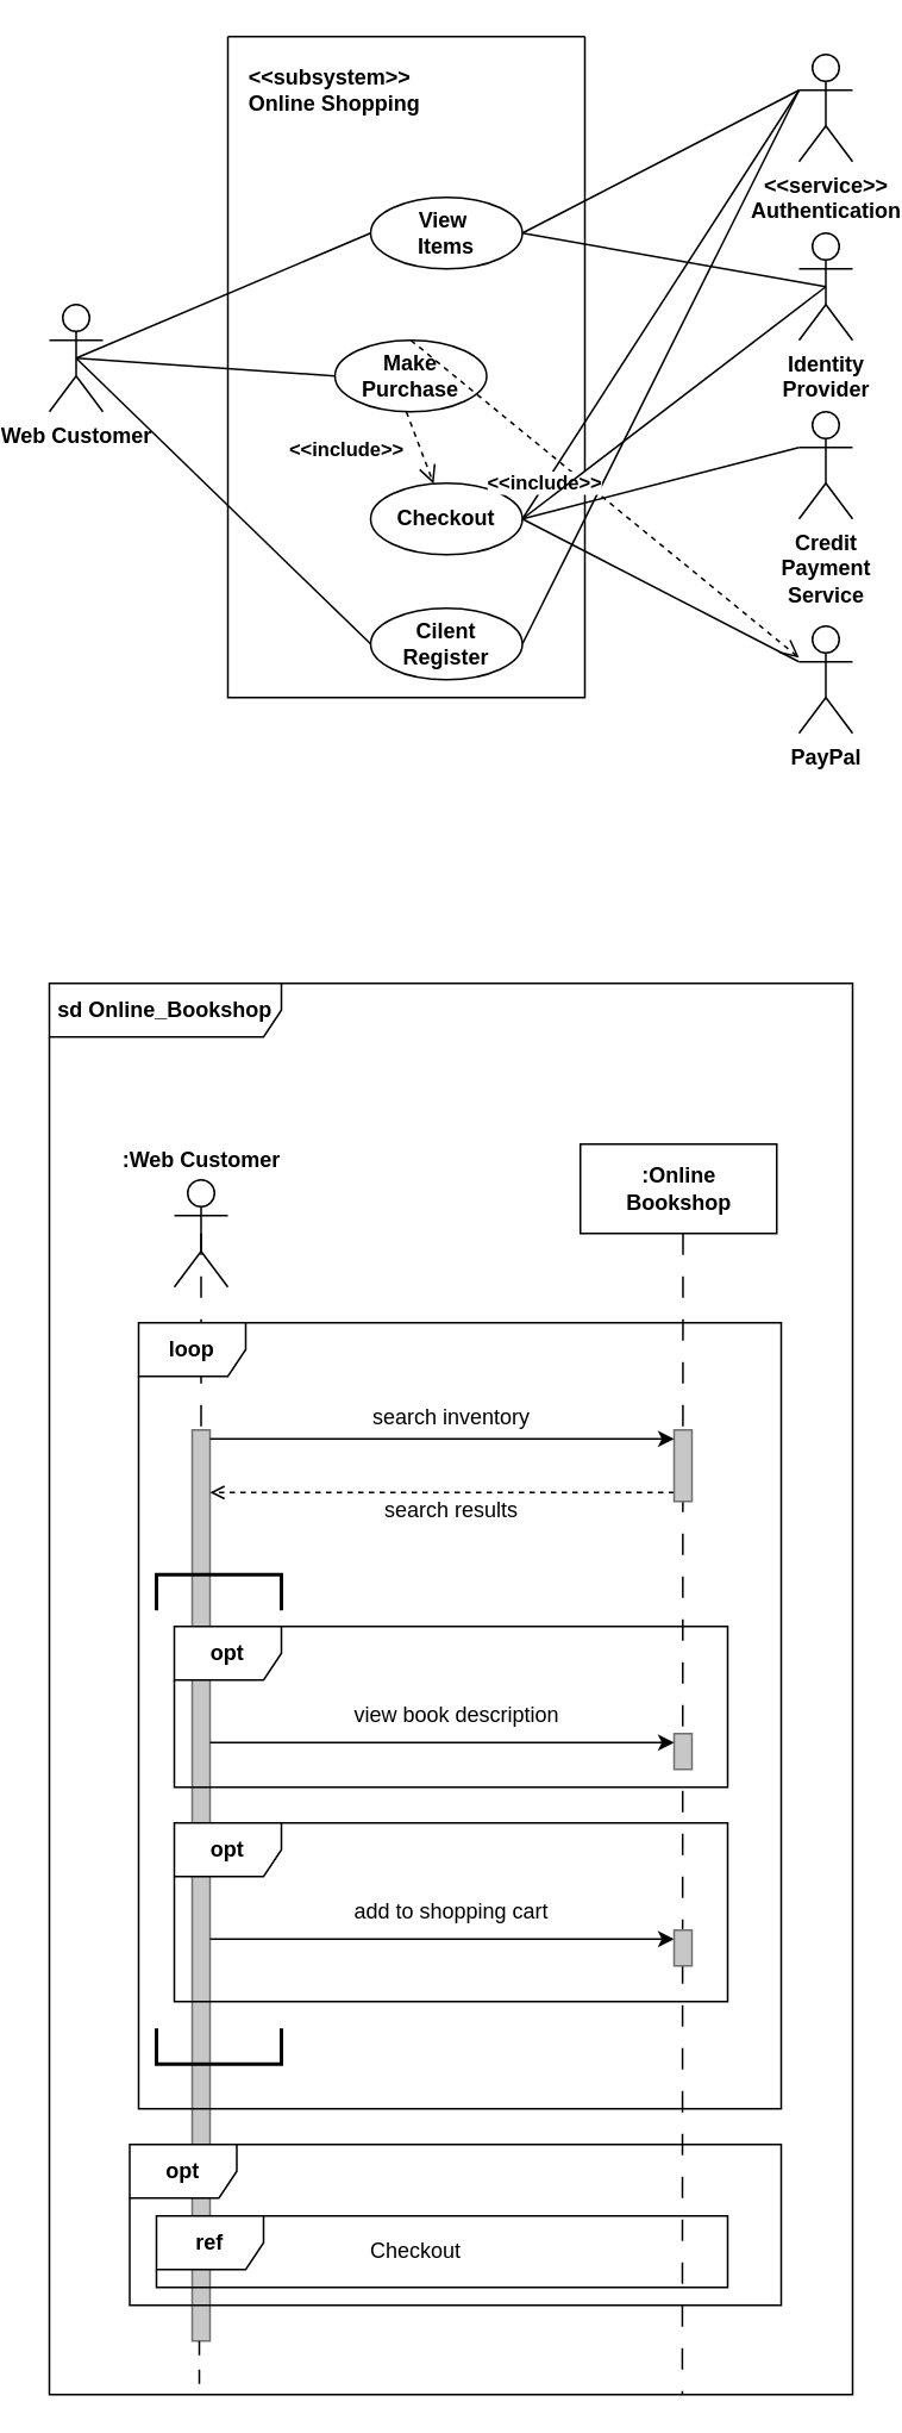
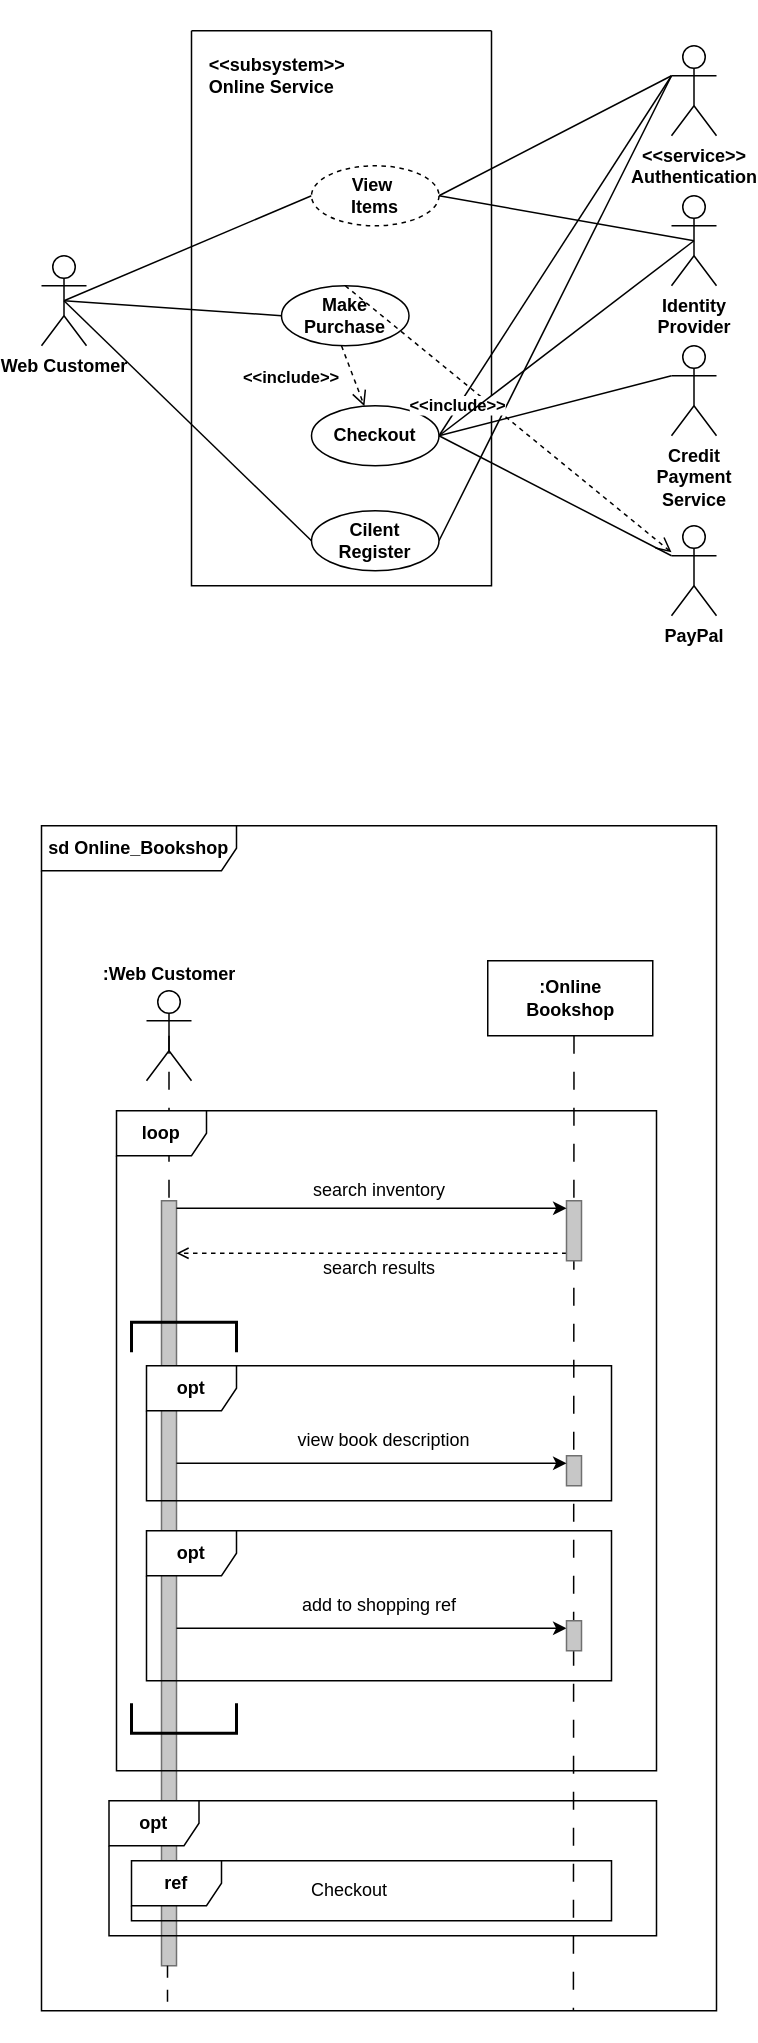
  <mxCell id="0" />
  <mxCell id="1" parent="0" />
  <mxCell id="2" style="edgeStyle=orthogonalEdgeStyle;rounded=0;orthogonalLoop=1;jettySize=auto;html=1;entryX=0.788;entryY=1.008;entryDx=0;entryDy=0;entryPerimeter=0;dashed=1;dashPattern=12 12;endArrow=none;startFill=0;" edge="1" parent="1"><mxGeometry relative="1" as="geometry"><mxPoint x="375" y="690" as="sourcePoint" /><Array as="points"><mxPoint x="375" y="690" /></Array><mxPoint x="374.6" y="1340" as="targetPoint" /></mxGeometry></mxCell>
  <mxCell id="3" value="Web Customer" style="shape=umlActor;verticalLabelPosition=bottom;verticalAlign=top;html=1;outlineConnect=0;fontStyle=1" parent="1" vertex="1"><mxGeometry x="20" y="170" width="30" height="60" as="geometry" /></mxCell>
  <mxCell id="4" value="" style="endArrow=none;html=1;rounded=0;entryX=0;entryY=0.5;entryDx=0;entryDy=0;exitX=0.5;exitY=0.5;exitDx=0;exitDy=0;exitPerimeter=0;fontStyle=1" parent="1" source="3" target="16" edge="1"><mxGeometry width="50" height="50" relative="1" as="geometry"><mxPoint x="80" y="170" as="sourcePoint" /><mxPoint x="190" y="130" as="targetPoint" /></mxGeometry></mxCell>
  <mxCell id="5" value="" style="endArrow=none;html=1;rounded=0;entryX=0;entryY=0.5;entryDx=0;entryDy=0;exitX=0.5;exitY=0.5;exitDx=0;exitDy=0;exitPerimeter=0;fontStyle=1" parent="1" source="3" target="17" edge="1"><mxGeometry width="50" height="50" relative="1" as="geometry"><mxPoint x="20" y="190" as="sourcePoint" /><mxPoint x="170" y="210" as="targetPoint" /></mxGeometry></mxCell>
  <mxCell id="6" value="" style="endArrow=none;html=1;rounded=0;exitX=0.5;exitY=0.5;exitDx=0;exitDy=0;exitPerimeter=0;fontStyle=1;entryX=0;entryY=0.5;entryDx=0;entryDy=0;entryPerimeter=0;" parent="1" source="3" target="19" edge="1"><mxGeometry width="50" height="50" relative="1" as="geometry"><mxPoint x="80" y="170" as="sourcePoint" /><mxPoint x="180" y="360" as="targetPoint" /></mxGeometry></mxCell>
  <mxCell id="7" value="&amp;lt;&amp;lt;service&amp;gt;&amp;gt;&lt;div&gt;Authentication&lt;/div&gt;" style="shape=umlActor;verticalLabelPosition=bottom;verticalAlign=top;html=1;fontStyle=1" parent="1" vertex="1"><mxGeometry x="440" y="30" width="30" height="60" as="geometry" /></mxCell>
  <mxCell id="8" value="" style="endArrow=none;html=1;rounded=0;exitX=1;exitY=0.5;exitDx=0;exitDy=0;entryX=0;entryY=0.333;entryDx=0;entryDy=0;entryPerimeter=0;fontStyle=1" parent="1" source="16" target="7" edge="1"><mxGeometry width="50" height="50" relative="1" as="geometry"><mxPoint x="275" y="130" as="sourcePoint" /><mxPoint x="390" y="200" as="targetPoint" /></mxGeometry></mxCell>
  <mxCell id="9" value="" style="endArrow=none;html=1;rounded=0;exitX=1;exitY=0.5;exitDx=0;exitDy=0;entryX=0;entryY=0.333;entryDx=0;entryDy=0;entryPerimeter=0;fontStyle=1" parent="1" source="18" target="7" edge="1"><mxGeometry width="50" height="50" relative="1" as="geometry"><mxPoint x="275" y="290" as="sourcePoint" /><mxPoint x="390" y="200" as="targetPoint" /></mxGeometry></mxCell>
  <mxCell id="10" value="" style="endArrow=none;html=1;rounded=0;exitX=1;exitY=0.5;exitDx=0;exitDy=0;entryX=0;entryY=0.333;entryDx=0;entryDy=0;entryPerimeter=0;fontStyle=1;exitPerimeter=0;" parent="1" source="19" target="7" edge="1"><mxGeometry width="50" height="50" relative="1" as="geometry"><mxPoint x="275" y="360" as="sourcePoint" /><mxPoint x="390" y="200" as="targetPoint" /></mxGeometry></mxCell>
  <mxCell id="11" value="Identity&lt;div&gt;Provider&lt;/div&gt;" style="shape=umlActor;verticalLabelPosition=bottom;verticalAlign=top;html=1;fontStyle=1" parent="1" vertex="1"><mxGeometry x="440" y="130" width="30" height="60" as="geometry" /></mxCell>
  <mxCell id="12" value="Credit&lt;div&gt;Payment&lt;/div&gt;&lt;div&gt;Service&lt;/div&gt;" style="shape=umlActor;verticalLabelPosition=bottom;verticalAlign=top;html=1;fontStyle=1" parent="1" vertex="1"><mxGeometry x="440" y="230" width="30" height="60" as="geometry" /></mxCell>
  <mxCell id="13" value="PayPal" style="shape=umlActor;verticalLabelPosition=bottom;verticalAlign=top;html=1;fontStyle=1" parent="1" vertex="1"><mxGeometry x="440" y="350" width="30" height="60" as="geometry" /></mxCell>
  <mxCell id="14" value="" style="swimlane;startSize=0;" vertex="1" parent="1"><mxGeometry x="120" y="20" width="200" height="370" as="geometry"><mxRectangle x="230" y="140" width="50" height="40" as="alternateBounds" /></mxGeometry></mxCell>
  <mxCell id="15" value="" style="group" vertex="1" connectable="0" parent="14"><mxGeometry x="60" y="90" width="105" height="270" as="geometry" /></mxCell>
- <mxCell id="16" value="View&amp;nbsp;&lt;div&gt;Items&lt;/div&gt;" style="ellipse;whiteSpace=wrap;html=1;fontStyle=1" vertex="1" parent="15"><mxGeometry x="20" width="85" height="40" as="geometry" /></mxCell>
+ <mxCell id="16" value="View&amp;nbsp;&lt;div&gt;Items&lt;/div&gt;" style="ellipse;whiteSpace=wrap;html=1;fontStyle=1;dashed=1;" vertex="1" parent="15"><mxGeometry x="20" width="85" height="40" as="geometry" /></mxCell>
  <mxCell id="17" value="Make&lt;div&gt;Purchase&lt;/div&gt;" style="ellipse;whiteSpace=wrap;html=1;fontStyle=1" vertex="1" parent="15"><mxGeometry y="80" width="85" height="40" as="geometry" /></mxCell>
  <mxCell id="18" value="Checkout" style="ellipse;whiteSpace=wrap;html=1;fontStyle=1" vertex="1" parent="15"><mxGeometry x="20" y="160" width="85" height="40" as="geometry" /></mxCell>
  <mxCell id="19" value="Cilent&lt;div&gt;Register&lt;/div&gt;" style="ellipse;whiteSpace=wrap;html=1;fontStyle=1" vertex="1" parent="15"><mxGeometry x="20" y="230" width="85" height="40" as="geometry" /></mxCell>
  <mxCell id="20" value="&amp;lt;&amp;lt;include&amp;gt;&amp;gt;" style="html=1;verticalAlign=bottom;endArrow=open;dashed=1;endSize=8;curved=0;rounded=0;exitX=0.5;exitY=0;exitDx=0;exitDy=0;align=right;fontStyle=1;" edge="1" parent="15" source="17" target="13"><mxGeometry relative="1" as="geometry"><mxPoint x="40" y="120" as="sourcePoint" /><mxPoint x="-40" y="120" as="targetPoint" /></mxGeometry></mxCell>
  <mxCell id="21" value="&amp;lt;&amp;lt;include&amp;gt;&amp;gt;" style="html=1;verticalAlign=bottom;endArrow=open;dashed=1;endSize=8;curved=0;rounded=0;align=right;fontStyle=1" edge="1" parent="15" target="18"><mxGeometry x="0.303" y="-11" relative="1" as="geometry"><mxPoint x="40" y="120" as="sourcePoint" /><mxPoint x="-40" y="120" as="targetPoint" /><mxPoint as="offset" /></mxGeometry></mxCell>
- <mxCell id="22" value="&amp;lt;&amp;lt;subsystem&amp;gt;&amp;gt;&lt;div&gt;Online Shopping&lt;/div&gt;" style="text;html=1;align=left;verticalAlign=middle;resizable=0;points=[];autosize=1;strokeColor=none;fillColor=none;fontStyle=1" vertex="1" parent="14"><mxGeometry x="10" y="10" width="110" height="40" as="geometry" /></mxCell>
+ <mxCell id="22" value="&amp;lt;&amp;lt;subsystem&amp;gt;&amp;gt;&lt;div&gt;Online Service&lt;/div&gt;" style="text;html=1;align=left;verticalAlign=middle;resizable=0;points=[];autosize=1;strokeColor=none;fillColor=none;fontStyle=1" vertex="1" parent="14"><mxGeometry x="10" y="10" width="110" height="40" as="geometry" /></mxCell>
  <mxCell id="23" value="" style="endArrow=none;html=1;rounded=0;exitX=1;exitY=0.5;exitDx=0;exitDy=0;entryX=0.5;entryY=0.5;entryDx=0;entryDy=0;entryPerimeter=0;" edge="1" parent="1" source="16" target="11"><mxGeometry width="50" height="50" relative="1" as="geometry"><mxPoint x="340" y="260" as="sourcePoint" /><mxPoint x="390" y="210" as="targetPoint" /></mxGeometry></mxCell>
  <mxCell id="24" value="" style="endArrow=none;html=1;rounded=0;exitX=1;exitY=0.5;exitDx=0;exitDy=0;entryX=0.5;entryY=0.5;entryDx=0;entryDy=0;entryPerimeter=0;" edge="1" parent="1" source="18" target="11"><mxGeometry width="50" height="50" relative="1" as="geometry"><mxPoint x="340" y="260" as="sourcePoint" /><mxPoint x="390" y="210" as="targetPoint" /></mxGeometry></mxCell>
  <mxCell id="25" value="" style="endArrow=none;html=1;rounded=0;exitX=1;exitY=0.5;exitDx=0;exitDy=0;entryX=0;entryY=0.333;entryDx=0;entryDy=0;entryPerimeter=0;" edge="1" parent="1" source="18" target="12"><mxGeometry width="50" height="50" relative="1" as="geometry"><mxPoint x="340" y="260" as="sourcePoint" /><mxPoint x="430" y="260" as="targetPoint" /></mxGeometry></mxCell>
  <mxCell id="26" value="" style="endArrow=none;html=1;rounded=0;exitX=1;exitY=0.5;exitDx=0;exitDy=0;entryX=0;entryY=0.333;entryDx=0;entryDy=0;entryPerimeter=0;" edge="1" parent="1" source="18" target="13"><mxGeometry width="50" height="50" relative="1" as="geometry"><mxPoint x="340" y="260" as="sourcePoint" /><mxPoint x="390" y="210" as="targetPoint" /></mxGeometry></mxCell>
  <mxCell id="27" value="sd Online_Bookshop" style="shape=umlFrame;whiteSpace=wrap;html=1;pointerEvents=0;width=130;height=30;fontStyle=1" vertex="1" parent="1"><mxGeometry x="20" y="550" width="450" height="790" as="geometry" /></mxCell>
  <mxCell id="28" style="edgeStyle=orthogonalEdgeStyle;rounded=0;orthogonalLoop=1;jettySize=auto;html=1;exitX=0.5;exitY=0.5;exitDx=0;exitDy=0;exitPerimeter=0;endArrow=none;startFill=0;dashed=1;dashPattern=12 12;fontStyle=1" edge="1" parent="1" source="29" target="30"><mxGeometry relative="1" as="geometry"><Array as="points"><mxPoint x="105" y="840" /><mxPoint x="105" y="840" /></Array></mxGeometry></mxCell>
  <mxCell id="29" value=":Web Customer" style="shape=umlActor;verticalLabelPosition=bottom;verticalAlign=top;html=1;spacingTop=-85;fontStyle=1" vertex="1" parent="1"><mxGeometry x="90" y="660" width="30" height="60" as="geometry" /></mxCell>
  <mxCell id="30" value="" style="html=1;points=[[0,0,0,0,5],[0,1,0,0,-5],[1,0,0,0,5],[1,1,0,0,-5]];perimeter=orthogonalPerimeter;outlineConnect=0;targetShapes=umlLifeline;portConstraint=eastwest;newEdgeStyle={&quot;curved&quot;:0,&quot;rounded&quot;:0};fillColor=light-dark(#c7c7c7, #ededed);strokeColor=light-dark(#707070, #ededed);fontStyle=1" vertex="1" parent="1"><mxGeometry x="100" y="800" width="10" height="510" as="geometry" /></mxCell>
  <mxCell id="31" value="loop" style="shape=umlFrame;whiteSpace=wrap;html=1;pointerEvents=0;fontStyle=1" vertex="1" parent="1"><mxGeometry x="70" y="740" width="360" height="440" as="geometry" /></mxCell>
  <mxCell id="32" value="" style="html=1;verticalAlign=bottom;endArrow=none;dashed=1;endSize=8;curved=0;rounded=0;startFill=0;dashPattern=8 8;fontStyle=1" edge="1" parent="1" source="30"><mxGeometry x="-0.276" y="16" relative="1" as="geometry"><mxPoint x="110" y="1319.999" as="sourcePoint" /><mxPoint x="104" y="1340" as="targetPoint" /><mxPoint as="offset" /></mxGeometry></mxCell>
  <mxCell id="33" value="opt" style="shape=umlFrame;whiteSpace=wrap;html=1;pointerEvents=0;fontStyle=1" vertex="1" parent="1"><mxGeometry x="90" y="910" width="310" height="90" as="geometry" /></mxCell>
  <mxCell id="34" value="opt" style="shape=umlFrame;whiteSpace=wrap;html=1;pointerEvents=0;fontStyle=1" vertex="1" parent="1"><mxGeometry x="90" y="1020" width="310" height="100" as="geometry" /></mxCell>
  <mxCell id="35" value="opt" style="shape=umlFrame;whiteSpace=wrap;html=1;pointerEvents=0;fontStyle=1" vertex="1" parent="1"><mxGeometry x="65" y="1200" width="365" height="90" as="geometry" /></mxCell>
  <mxCell id="36" value="Checkout" style="text;html=1;align=center;verticalAlign=middle;resizable=0;points=[];autosize=1;strokeColor=none;fillColor=none;" vertex="1" parent="1"><mxGeometry x="190" y="1245" width="70" height="30" as="geometry" /></mxCell>
  <mxCell id="37" value=":Online&lt;div&gt;Bookshop&lt;/div&gt;" style="html=1;whiteSpace=wrap;fontStyle=1" vertex="1" parent="1"><mxGeometry x="317.5" y="640" width="110" height="50" as="geometry" /></mxCell>
  <mxCell id="38" style="edgeStyle=orthogonalEdgeStyle;rounded=0;orthogonalLoop=1;jettySize=auto;html=1;curved=0;exitX=0;exitY=1;exitDx=0;exitDy=-5;exitPerimeter=0;dashed=1;endArrow=open;endFill=0;" edge="1" parent="1" source="39" target="30"><mxGeometry relative="1" as="geometry"><Array as="points"><mxPoint x="180" y="835" /><mxPoint x="180" y="835" /></Array></mxGeometry></mxCell>
  <mxCell id="39" value="" style="html=1;points=[[0,0,0,0,5],[0,1,0,0,-5],[1,0,0,0,5],[1,1,0,0,-5]];perimeter=orthogonalPerimeter;outlineConnect=0;targetShapes=umlLifeline;portConstraint=eastwest;newEdgeStyle={&quot;curved&quot;:0,&quot;rounded&quot;:0};fillColor=light-dark(#c7c7c7, #ededed);strokeColor=light-dark(#707070, #ededed);" vertex="1" parent="1"><mxGeometry x="370" y="800" width="10" height="40" as="geometry" /></mxCell>
  <mxCell id="40" style="edgeStyle=orthogonalEdgeStyle;rounded=0;orthogonalLoop=1;jettySize=auto;html=1;curved=0;exitX=1;exitY=0;exitDx=0;exitDy=5;exitPerimeter=0;entryX=0;entryY=0;entryDx=0;entryDy=5;entryPerimeter=0;" edge="1" parent="1" source="30" target="39"><mxGeometry relative="1" as="geometry" /></mxCell>
  <mxCell id="41" value="search inventory" style="text;html=1;align=center;verticalAlign=middle;resizable=0;points=[];autosize=1;strokeColor=none;fillColor=none;" vertex="1" parent="1"><mxGeometry x="190" y="778" width="110" height="30" as="geometry" /></mxCell>
  <mxCell id="42" value="search results" style="text;html=1;align=center;verticalAlign=middle;resizable=0;points=[];autosize=1;strokeColor=none;fillColor=none;" vertex="1" parent="1"><mxGeometry x="195" y="830" width="100" height="30" as="geometry" /></mxCell>
  <mxCell id="43" value="" style="strokeWidth=2;html=1;shape=mxgraph.flowchart.annotation_1;align=left;pointerEvents=1;rotation=90;" vertex="1" parent="1"><mxGeometry x="105" y="856" width="20" height="70" as="geometry" /></mxCell>
  <mxCell id="44" value="" style="strokeWidth=2;html=1;shape=mxgraph.flowchart.annotation_1;align=left;pointerEvents=1;rotation=-90;" vertex="1" parent="1"><mxGeometry x="105" y="1110" width="20" height="70" as="geometry" /></mxCell>
  <mxCell id="45" value="" style="html=1;points=[[0,0,0,0,5],[0,1,0,0,-5],[1,0,0,0,5],[1,1,0,0,-5]];perimeter=orthogonalPerimeter;outlineConnect=0;targetShapes=umlLifeline;portConstraint=eastwest;newEdgeStyle={&quot;curved&quot;:0,&quot;rounded&quot;:0};fillColor=light-dark(#c7c7c7, #ededed);strokeColor=light-dark(#707070, #ededed);" vertex="1" parent="1"><mxGeometry x="370" y="970" width="10" height="20" as="geometry" /></mxCell>
  <mxCell id="46" style="edgeStyle=orthogonalEdgeStyle;rounded=0;orthogonalLoop=1;jettySize=auto;html=1;curved=0;exitX=0;exitY=0;exitDx=0;exitDy=5;exitPerimeter=0;endArrow=none;startFill=1;startArrow=classic;" edge="1" parent="1" source="45" target="30"><mxGeometry relative="1" as="geometry"><Array as="points"><mxPoint x="180" y="975" /><mxPoint x="180" y="975" /></Array></mxGeometry></mxCell>
  <mxCell id="47" value="view book description" style="text;html=1;align=center;verticalAlign=middle;resizable=0;points=[];autosize=1;strokeColor=none;fillColor=none;" vertex="1" parent="1"><mxGeometry x="177.5" y="945" width="140" height="30" as="geometry" /></mxCell>
  <mxCell id="48" style="edgeStyle=orthogonalEdgeStyle;rounded=0;orthogonalLoop=1;jettySize=auto;html=1;curved=0;exitX=0;exitY=0;exitDx=0;exitDy=5;exitPerimeter=0;startArrow=classic;startFill=1;endArrow=none;" edge="1" parent="1" source="49" target="30"><mxGeometry relative="1" as="geometry"><Array as="points"><mxPoint x="180" y="1085" /><mxPoint x="180" y="1085" /></Array></mxGeometry></mxCell>
  <mxCell id="49" value="" style="html=1;points=[[0,0,0,0,5],[0,1,0,0,-5],[1,0,0,0,5],[1,1,0,0,-5]];perimeter=orthogonalPerimeter;outlineConnect=0;targetShapes=umlLifeline;portConstraint=eastwest;newEdgeStyle={&quot;curved&quot;:0,&quot;rounded&quot;:0};fillColor=light-dark(#c7c7c7, #ededed);strokeColor=light-dark(#707070, #ededed);" vertex="1" parent="1"><mxGeometry x="370" y="1080" width="10" height="20" as="geometry" /></mxCell>
- <mxCell id="50" value="add to shopping cart" style="text;html=1;align=center;verticalAlign=middle;resizable=0;points=[];autosize=1;strokeColor=none;fillColor=none;" vertex="1" parent="1"><mxGeometry x="180" y="1055" width="130" height="30" as="geometry" /></mxCell>
+ <mxCell id="50" value="add to shopping ref" style="text;html=1;align=center;verticalAlign=middle;resizable=0;points=[];autosize=1;strokeColor=none;fillColor=none;" vertex="1" parent="1"><mxGeometry x="180" y="1055" width="130" height="30" as="geometry" /></mxCell>
  <mxCell id="51" value="ref" style="shape=umlFrame;whiteSpace=wrap;html=1;pointerEvents=0;fontStyle=1" vertex="1" parent="1"><mxGeometry x="80" y="1240" width="320" height="40" as="geometry" /></mxCell>
